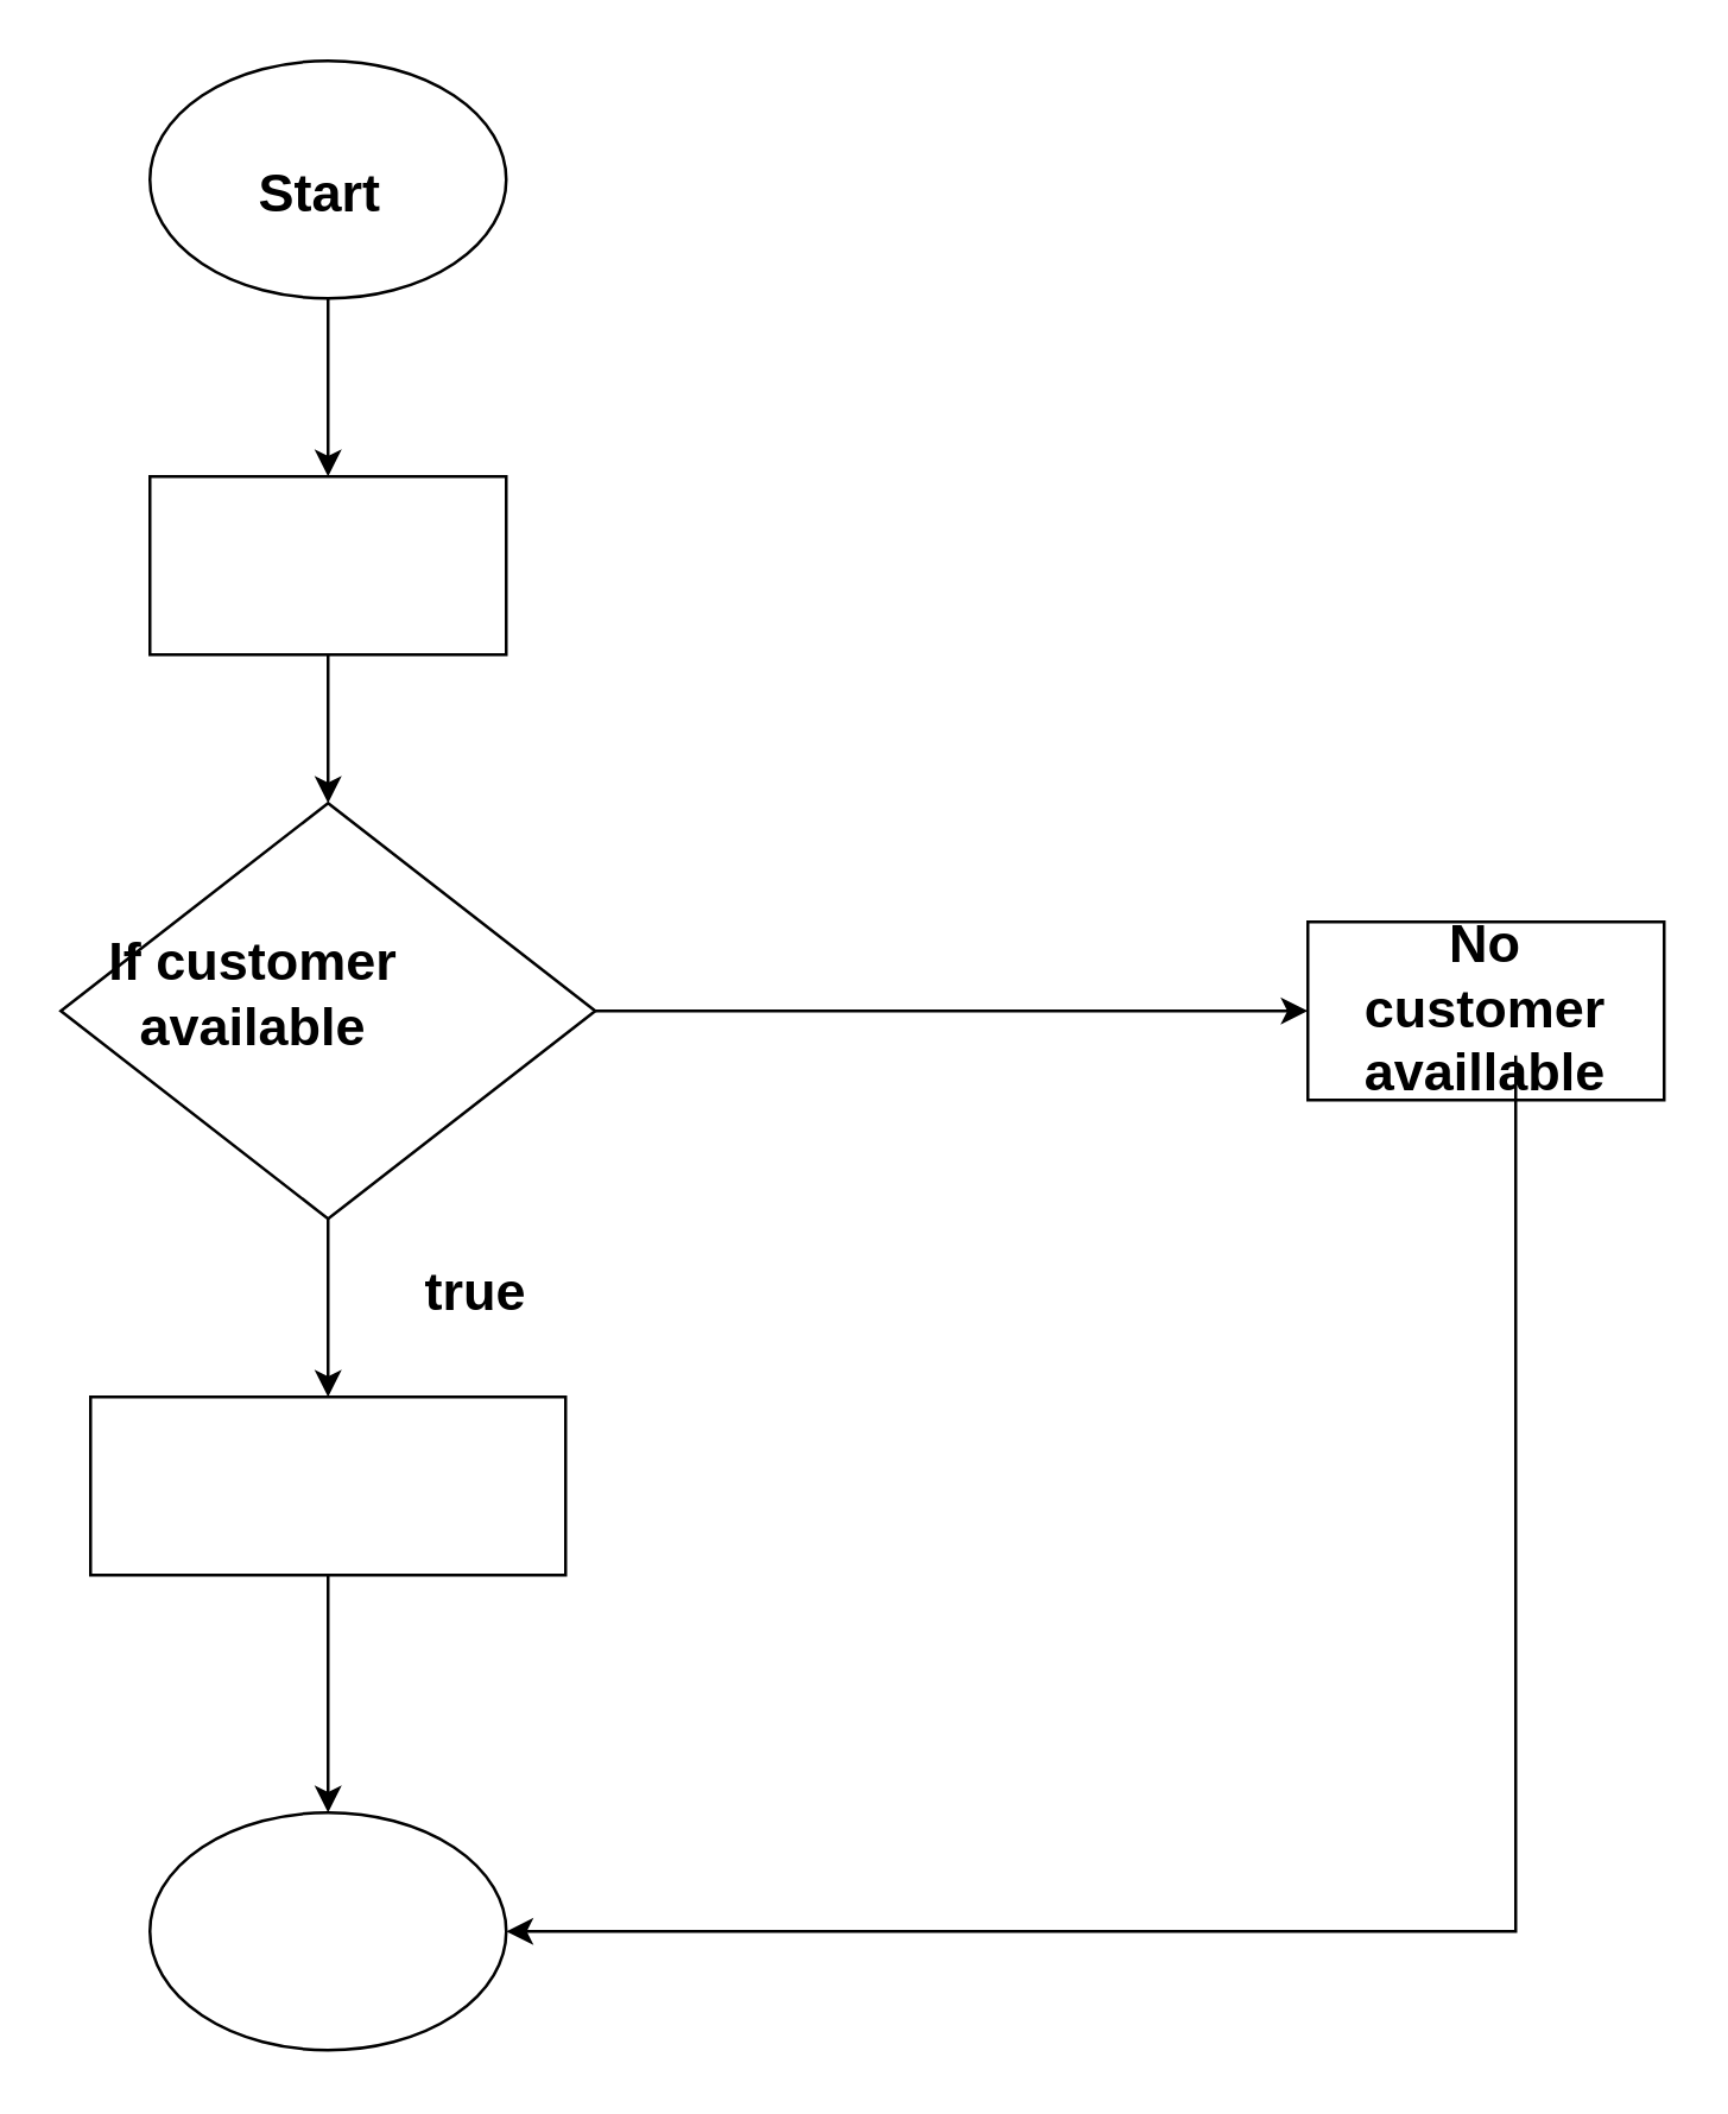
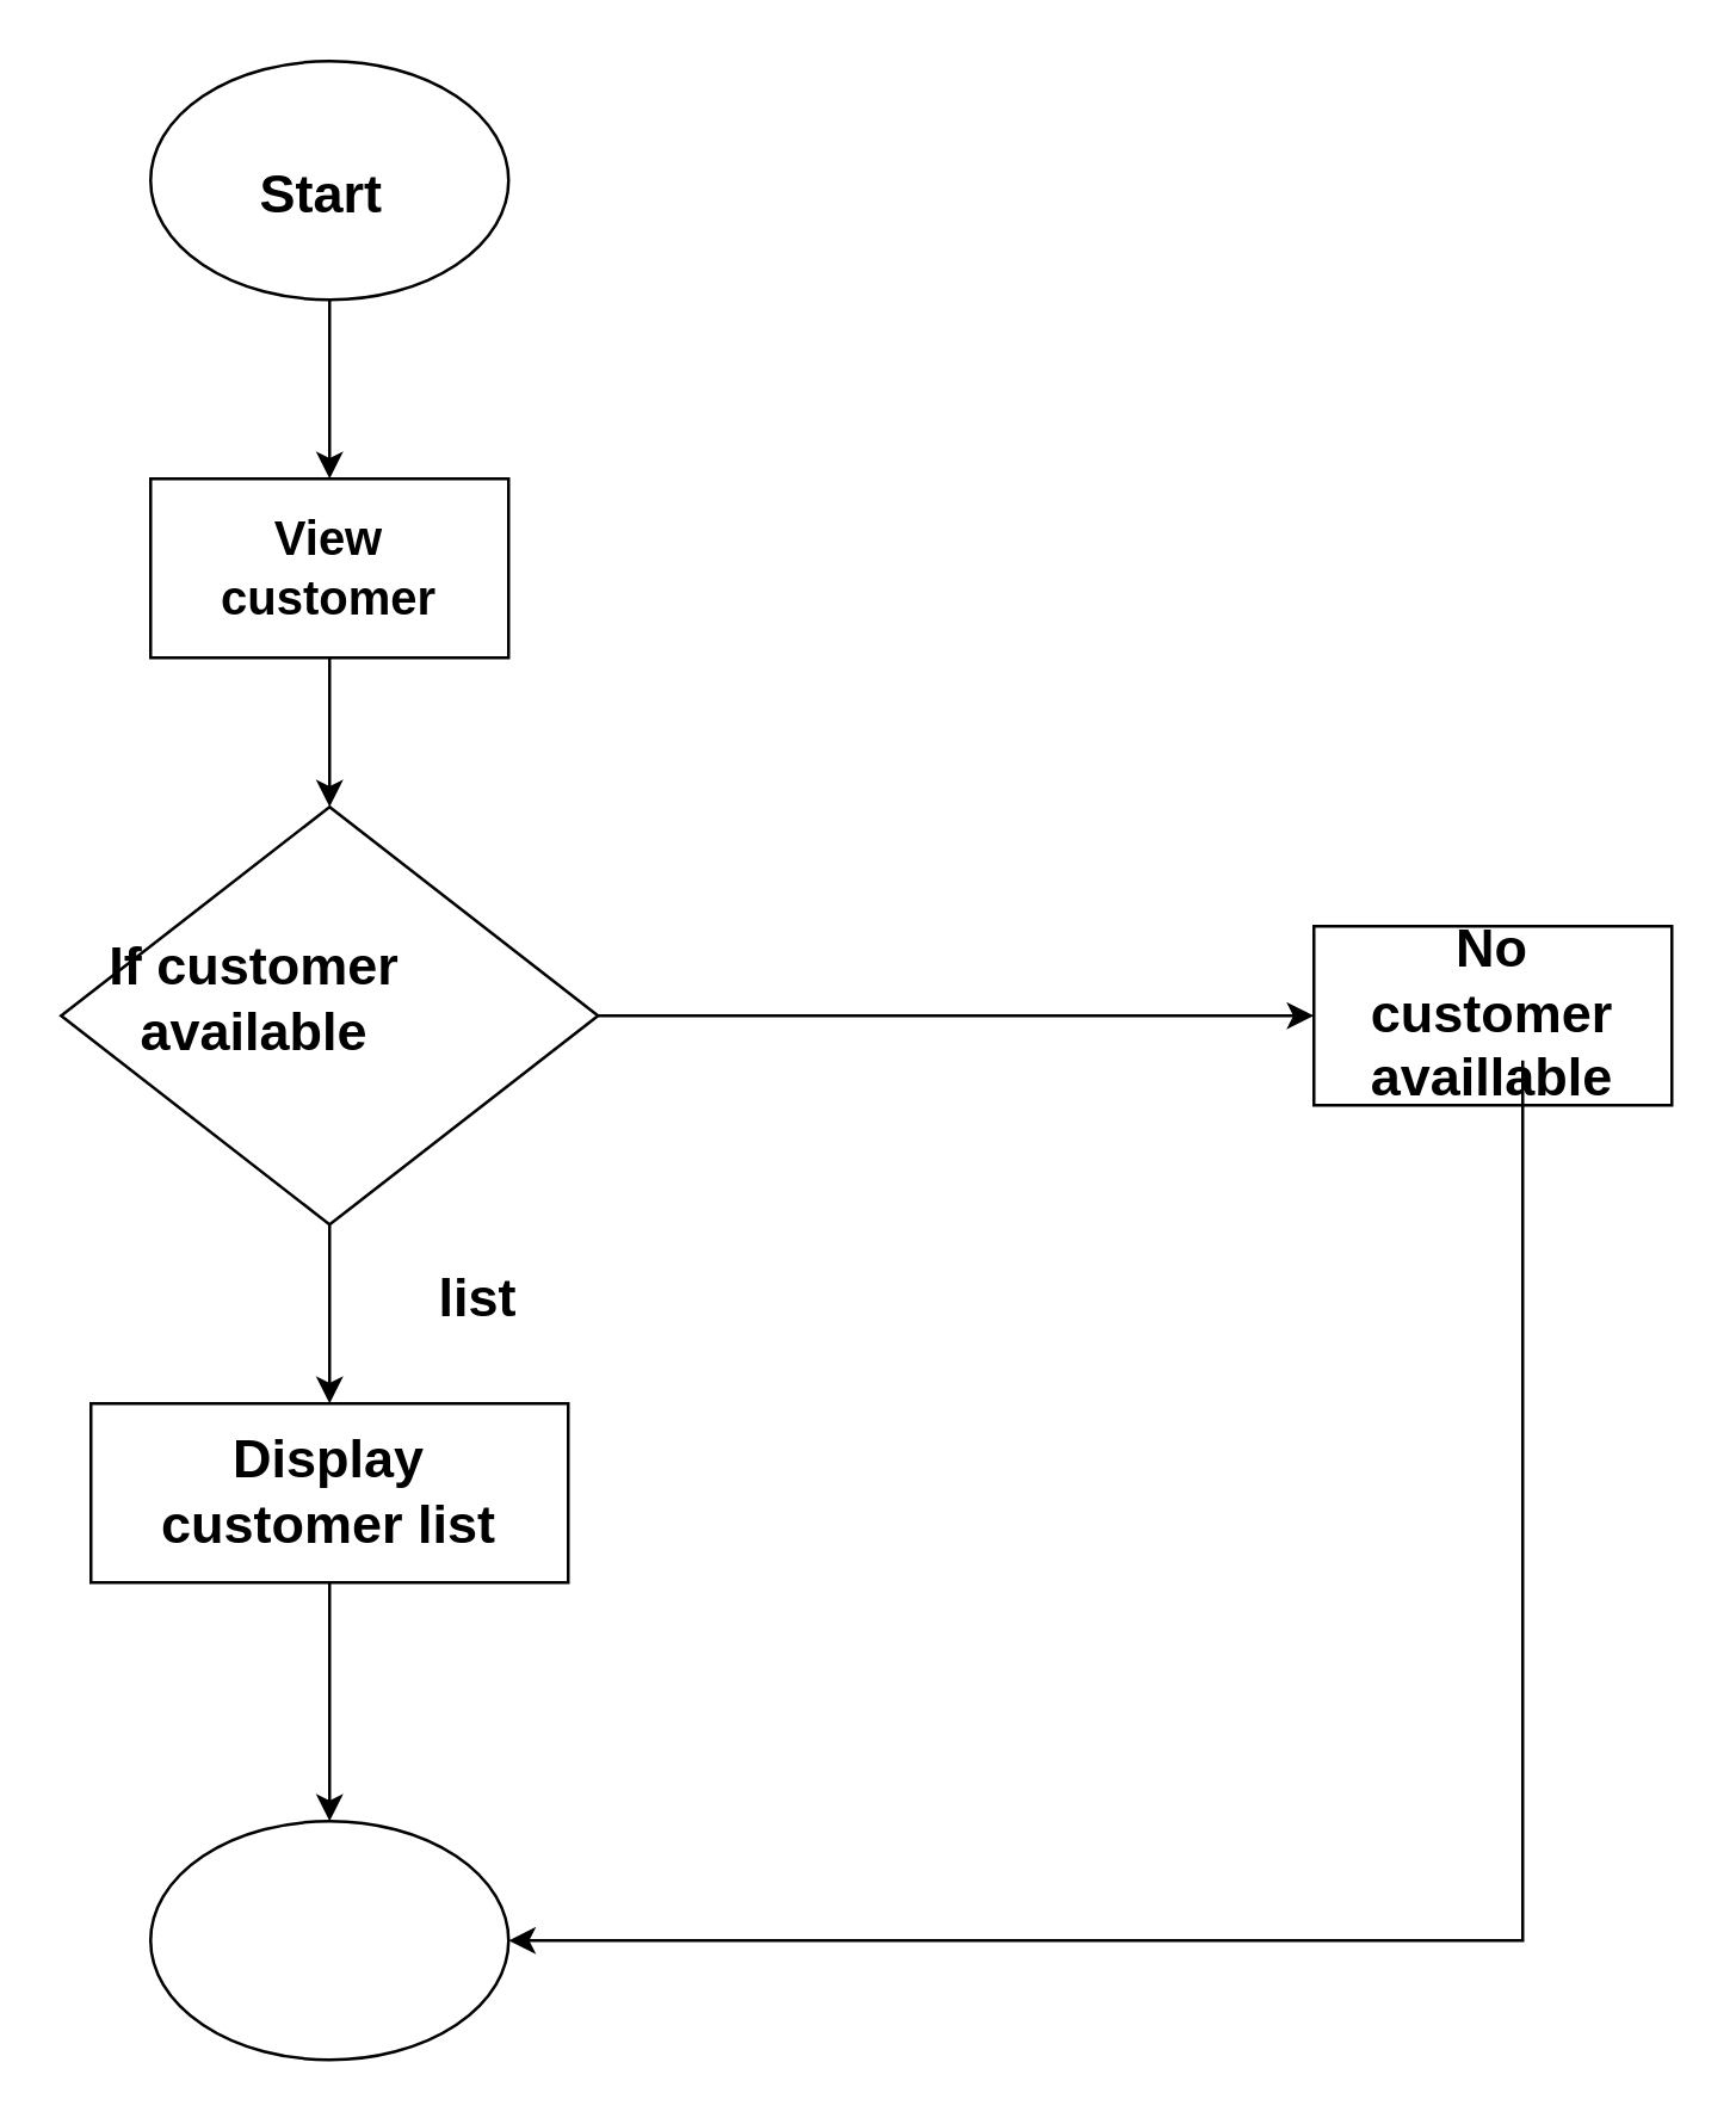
  <mxCell id="0" />
  <mxCell id="1" parent="0" />
  <mxCell id="2" value="" style="ellipse;whiteSpace=wrap;html=1;" parent="1" vertex="1"><mxGeometry x="50" y="20" width="120" height="80" as="geometry" /></mxCell>
  <mxCell id="3" value="" style="rounded=0;whiteSpace=wrap;html=1;" parent="1" vertex="1"><mxGeometry x="50" y="160" width="120" height="60" as="geometry" /></mxCell>
  <mxCell id="4" style="edgeStyle=orthogonalEdgeStyle;rounded=0;orthogonalLoop=1;jettySize=auto;html=1;exitX=1;exitY=0.5;exitDx=0;exitDy=0;entryX=0;entryY=0.5;entryDx=0;entryDy=0;" parent="1" source="6" target="7" edge="1"><mxGeometry relative="1" as="geometry" /></mxCell>
  <mxCell id="5" value="" style="edgeStyle=orthogonalEdgeStyle;rounded=0;orthogonalLoop=1;jettySize=auto;html=1;" parent="1" source="6" target="9" edge="1"><mxGeometry relative="1" as="geometry" /></mxCell>
  <mxCell id="6" value="" style="rhombus;whiteSpace=wrap;html=1;" parent="1" vertex="1"><mxGeometry x="20" y="270" width="180" height="140" as="geometry" /></mxCell>
  <mxCell id="7" value="" style="rounded=0;whiteSpace=wrap;html=1;" parent="1" vertex="1"><mxGeometry x="440" y="310" width="120" height="60" as="geometry" /></mxCell>
  <mxCell id="8" value="" style="edgeStyle=orthogonalEdgeStyle;rounded=0;orthogonalLoop=1;jettySize=auto;html=1;" parent="1" source="9" target="10" edge="1"><mxGeometry relative="1" as="geometry" /></mxCell>
  <mxCell id="9" value="" style="rounded=0;whiteSpace=wrap;html=1;" parent="1" vertex="1"><mxGeometry x="30" y="470" width="160" height="60" as="geometry" /></mxCell>
  <mxCell id="10" value="" style="ellipse;whiteSpace=wrap;html=1;" parent="1" vertex="1"><mxGeometry x="50" y="610" width="120" height="80" as="geometry" /></mxCell>
  <mxCell id="11" value="" style="endArrow=classic;html=1;rounded=0;exitX=0.5;exitY=1;exitDx=0;exitDy=0;entryX=0.5;entryY=0;entryDx=0;entryDy=0;" parent="1" source="2" target="3" edge="1"><mxGeometry width="50" height="50" relative="1" as="geometry"><mxPoint x="290" y="180" as="sourcePoint" /><mxPoint x="340" y="130" as="targetPoint" /></mxGeometry></mxCell>
  <mxCell id="12" value="" style="endArrow=classic;html=1;rounded=0;exitX=0.5;exitY=1;exitDx=0;exitDy=0;entryX=0.5;entryY=0;entryDx=0;entryDy=0;" parent="1" source="3" target="6" edge="1"><mxGeometry width="50" height="50" relative="1" as="geometry"><mxPoint x="290" y="270" as="sourcePoint" /><mxPoint x="340" y="220" as="targetPoint" /></mxGeometry></mxCell>
  <mxCell id="13" value="&lt;font style=&quot;font-size: 18px;&quot;&gt;&lt;b&gt;Start&amp;nbsp;&lt;/b&gt;&lt;/font&gt;" style="text;html=1;strokeColor=none;fillColor=none;align=center;verticalAlign=middle;whiteSpace=wrap;rounded=0;" parent="1" vertex="1"><mxGeometry x="80" y="50" width="60" height="30" as="geometry" /></mxCell>
+ <mxCell id="14" value="&lt;font size=&quot;3&quot;&gt;View customer&lt;/font&gt;" style="text;html=1;strokeColor=none;fillColor=none;align=center;verticalAlign=middle;whiteSpace=wrap;rounded=0;fontStyle=1" parent="1" vertex="1"><mxGeometry x="80" y="175" width="60" height="30" as="geometry" /></mxCell>
  <mxCell id="15" style="edgeStyle=orthogonalEdgeStyle;rounded=0;orthogonalLoop=1;jettySize=auto;html=1;fontSize=18;entryX=1;entryY=0.5;entryDx=0;entryDy=0;" parent="1" source="16" target="10" edge="1"><mxGeometry relative="1" as="geometry"><mxPoint x="500" y="650" as="targetPoint" /><Array as="points"><mxPoint x="510" y="650" /></Array></mxGeometry></mxCell>
  <mxCell id="16" value="&lt;font style=&quot;font-size: 18px;&quot;&gt;&lt;b&gt;No customer availlable&lt;/b&gt;&lt;/font&gt;" style="text;html=1;strokeColor=none;fillColor=none;align=center;verticalAlign=middle;whiteSpace=wrap;rounded=0;" parent="1" vertex="1"><mxGeometry x="450" y="325" width="100" height="30" as="geometry" /></mxCell>
  <mxCell id="17" value="&lt;font style=&quot;font-size: 18px;&quot;&gt;&lt;b&gt;If customer available&lt;/b&gt;&lt;/font&gt;" style="text;html=1;strokeColor=none;fillColor=none;align=center;verticalAlign=middle;whiteSpace=wrap;rounded=0;" parent="1" vertex="1"><mxGeometry x="30" y="320" width="110" height="30" as="geometry" /></mxCell>
- <mxCell id="19" value="&lt;b&gt;true&lt;/b&gt;" style="text;html=1;strokeColor=none;fillColor=none;align=center;verticalAlign=middle;whiteSpace=wrap;rounded=0;fontSize=18;" parent="1" vertex="1"><mxGeometry x="130" y="420" width="60" height="30" as="geometry" /></mxCell>
+ <mxCell id="18" value="&lt;font style=&quot;font-size: 18px;&quot;&gt;&lt;b&gt;Display customer list&lt;/b&gt;&lt;/font&gt;" style="text;html=1;strokeColor=none;fillColor=none;align=center;verticalAlign=middle;whiteSpace=wrap;rounded=0;" parent="1" vertex="1"><mxGeometry x="40" y="485" width="140" height="30" as="geometry" /></mxCell>
+ <mxCell id="19" value="&lt;b&gt;list&lt;/b&gt;" style="text;html=1;strokeColor=none;fillColor=none;align=center;verticalAlign=middle;whiteSpace=wrap;rounded=0;fontSize=18;" parent="1" vertex="1"><mxGeometry x="130" y="420" width="60" height="30" as="geometry" /></mxCell>
